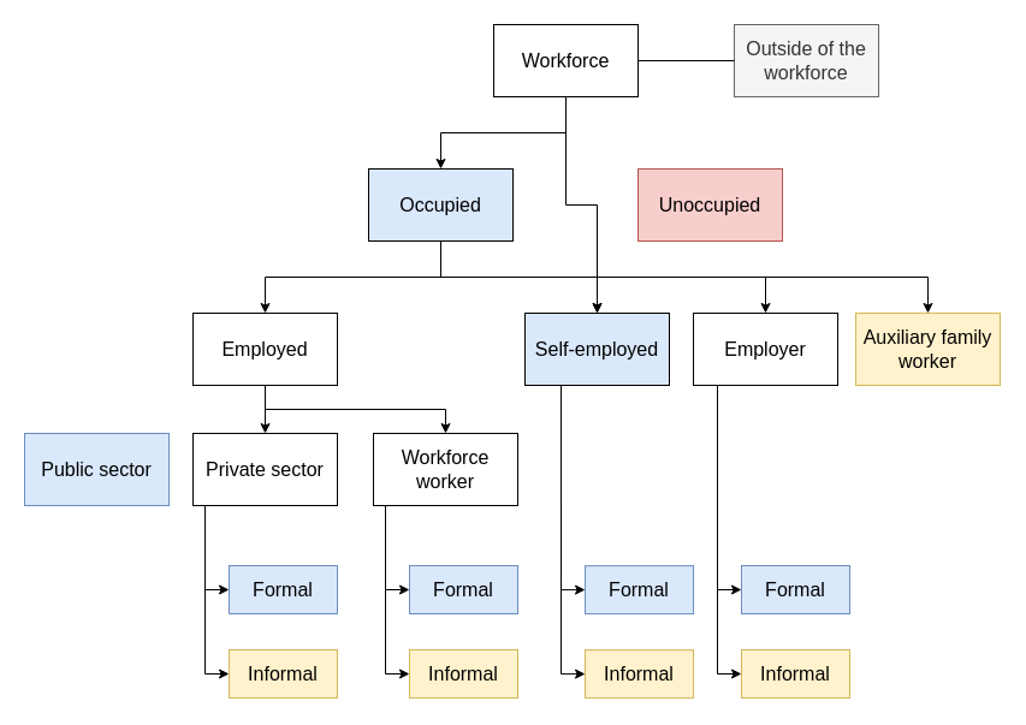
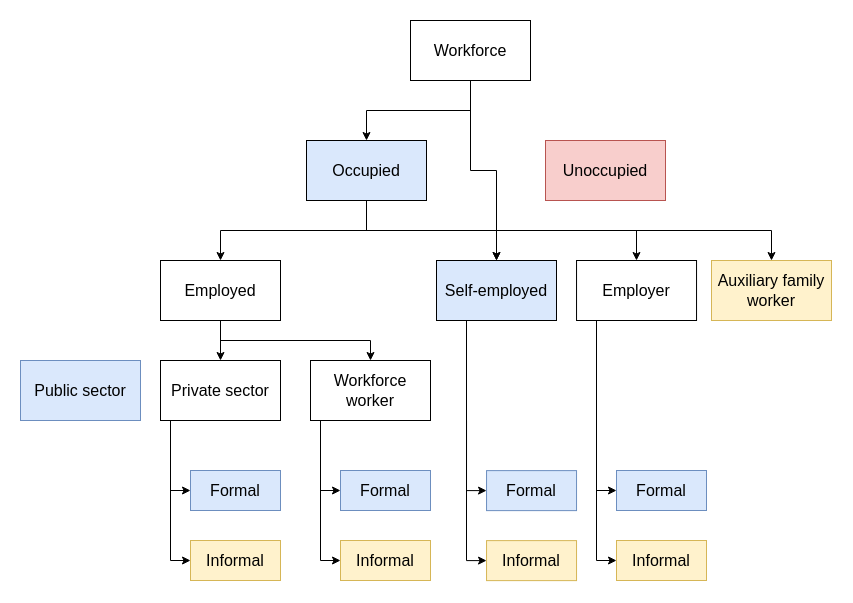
  <mxCell id="0" />
  <mxCell id="1" parent="0" />
  <mxCell id="2" value="" style="edgeStyle=orthogonalEdgeStyle;rounded=0;orthogonalLoop=1;jettySize=auto;html=1;fontSize=16;" parent="1" source="4" target="10" edge="1"><mxGeometry relative="1" as="geometry" /></mxCell>
  <mxCell id="3" value="" style="edgeStyle=orthogonalEdgeStyle;rounded=0;orthogonalLoop=1;jettySize=auto;html=1;fontSize=16;" parent="1" source="4" target="15" edge="1"><mxGeometry relative="1" as="geometry" /></mxCell>
  <mxCell id="4" value="Workforce" style="rounded=0;whiteSpace=wrap;html=1;fontSize=16;" parent="1" vertex="1"><mxGeometry x="410" y="20" width="120" height="60" as="geometry" /></mxCell>
- <mxCell id="5" value="Outside of the workforce" style="whiteSpace=wrap;html=1;rounded=0;fontSize=16;fillColor=#f5f5f5;fontColor=#333333;strokeColor=#666666;" parent="1" vertex="1"><mxGeometry x="610" y="20" width="120" height="60" as="geometry" /></mxCell>
  <mxCell id="6" value="" style="edgeStyle=orthogonalEdgeStyle;rounded=0;orthogonalLoop=1;jettySize=auto;html=1;exitX=0.5;exitY=1;exitDx=0;exitDy=0;fontSize=16;" parent="1" source="10" target="14" edge="1"><mxGeometry relative="1" as="geometry" /></mxCell>
  <mxCell id="7" value="" style="edgeStyle=orthogonalEdgeStyle;rounded=0;orthogonalLoop=1;jettySize=auto;html=1;exitX=0.5;exitY=1;exitDx=0;exitDy=0;fontSize=16;" parent="1" source="10" target="15" edge="1"><mxGeometry relative="1" as="geometry" /></mxCell>
  <mxCell id="8" value="" style="edgeStyle=orthogonalEdgeStyle;rounded=0;orthogonalLoop=1;jettySize=auto;html=1;exitX=0.5;exitY=1;exitDx=0;exitDy=0;fontSize=16;" parent="1" source="10" target="16" edge="1"><mxGeometry relative="1" as="geometry" /></mxCell>
  <mxCell id="9" value="" style="edgeStyle=orthogonalEdgeStyle;rounded=0;orthogonalLoop=1;jettySize=auto;html=1;exitX=0.5;exitY=1;exitDx=0;exitDy=0;fontSize=16;" parent="1" source="10" target="17" edge="1"><mxGeometry relative="1" as="geometry" /></mxCell>
  <mxCell id="10" value="Occupied" style="whiteSpace=wrap;html=1;rounded=0;fontSize=16;fillColor=#dae8fc;" parent="1" vertex="1"><mxGeometry x="306" y="140" width="120" height="60" as="geometry" /></mxCell>
- <mxCell id="11" value="Unoccupied" style="whiteSpace=wrap;html=1;rounded=0;fontSize=16;fillColor=#f8cecc;strokeColor=#b85450;" parent="1" vertex="1"><mxGeometry x="530" y="140" width="120" height="60" as="geometry" /></mxCell>
+ <mxCell id="11" value="Unoccupied" style="whiteSpace=wrap;html=1;rounded=0;fontSize=16;fillColor=#f8cecc;strokeColor=#b85450;" parent="1" vertex="1"><mxGeometry x="545" y="140" width="120" height="60" as="geometry" /></mxCell>
  <mxCell id="12" value="" style="edgeStyle=orthogonalEdgeStyle;rounded=0;orthogonalLoop=1;jettySize=auto;html=1;fontSize=16;" parent="1" source="14" target="19" edge="1"><mxGeometry relative="1" as="geometry" /></mxCell>
  <mxCell id="13" value="" style="edgeStyle=orthogonalEdgeStyle;rounded=0;orthogonalLoop=1;jettySize=auto;html=1;exitX=0.5;exitY=1;exitDx=0;exitDy=0;fontSize=16;" parent="1" source="14" target="20" edge="1"><mxGeometry relative="1" as="geometry" /></mxCell>
  <mxCell id="14" value="Employed" style="whiteSpace=wrap;html=1;rounded=0;fontSize=16;" parent="1" vertex="1"><mxGeometry x="160" y="260" width="120" height="60" as="geometry" /></mxCell>
  <mxCell id="15" value="Self-employed" style="whiteSpace=wrap;html=1;rounded=0;fontSize=16;fillColor=#dae8fc;" parent="1" vertex="1"><mxGeometry x="436" y="260" width="120" height="60" as="geometry" /></mxCell>
  <mxCell id="16" value="Employer" style="whiteSpace=wrap;html=1;rounded=0;fontSize=16;" parent="1" vertex="1"><mxGeometry x="576.04" y="260" width="120" height="60" as="geometry" /></mxCell>
  <mxCell id="17" value="Auxiliary family worker" style="whiteSpace=wrap;html=1;rounded=0;fontSize=16;fillColor=#fff2cc;strokeColor=#d6b656;" parent="1" vertex="1"><mxGeometry x="711" y="260" width="120" height="60" as="geometry" /></mxCell>
  <mxCell id="18" value="Public sector" style="whiteSpace=wrap;html=1;rounded=0;fontSize=16;fillColor=#dae8fc;strokeColor=#6c8ebf;" parent="1" vertex="1"><mxGeometry x="20" y="360" width="120" height="60" as="geometry" /></mxCell>
  <mxCell id="19" value="Private sector" style="whiteSpace=wrap;html=1;rounded=0;fontSize=16;" parent="1" vertex="1"><mxGeometry x="160" y="360" width="120" height="60" as="geometry" /></mxCell>
  <mxCell id="20" value="Workforce worker" style="whiteSpace=wrap;html=1;rounded=0;fontSize=16;" parent="1" vertex="1"><mxGeometry x="310" y="360" width="120" height="60" as="geometry" /></mxCell>
  <mxCell id="21" value="Informal" style="whiteSpace=wrap;html=1;rounded=0;fontSize=16;fillColor=#fff2cc;strokeColor=#d6b656;" parent="1" vertex="1"><mxGeometry x="190" y="540" width="90" height="40" as="geometry" /></mxCell>
  <mxCell id="22" value="Formal" style="whiteSpace=wrap;html=1;rounded=0;fontSize=16;fillColor=#dae8fc;strokeColor=#6c8ebf;" parent="1" vertex="1"><mxGeometry x="190" y="470" width="90" height="40" as="geometry" /></mxCell>
  <mxCell id="23" value="Informal" style="whiteSpace=wrap;html=1;rounded=0;fontSize=16;fillColor=#fff2cc;strokeColor=#d6b656;" parent="1" vertex="1"><mxGeometry x="340" y="540" width="90" height="40" as="geometry" /></mxCell>
  <mxCell id="24" value="Formal" style="whiteSpace=wrap;html=1;rounded=0;fontSize=16;fillColor=#dae8fc;strokeColor=#6c8ebf;" parent="1" vertex="1"><mxGeometry x="340" y="470" width="90" height="40" as="geometry" /></mxCell>
  <mxCell id="25" value="Informal" style="whiteSpace=wrap;html=1;rounded=0;fontSize=16;fillColor=#fff2cc;strokeColor=#d6b656;" parent="1" vertex="1"><mxGeometry x="616" y="540" width="90" height="40" as="geometry" /></mxCell>
  <mxCell id="26" value="Formal" style="whiteSpace=wrap;html=1;rounded=0;fontSize=16;fillColor=#dae8fc;strokeColor=#6c8ebf;" parent="1" vertex="1"><mxGeometry x="616" y="470" width="90" height="40" as="geometry" /></mxCell>
  <mxCell id="27" value="" style="edgeStyle=orthogonalEdgeStyle;rounded=0;orthogonalLoop=1;jettySize=auto;html=1;entryX=0;entryY=0.5;entryDx=0;entryDy=0;fontSize=16;" parent="1" edge="1"><mxGeometry relative="1" as="geometry"><mxPoint x="170" y="420" as="sourcePoint" /><mxPoint x="190" y="560" as="targetPoint" /><Array as="points"><mxPoint x="170" y="560" /></Array></mxGeometry></mxCell>
  <mxCell id="28" value="" style="edgeStyle=orthogonalEdgeStyle;rounded=0;orthogonalLoop=1;jettySize=auto;html=1;entryX=0;entryY=0.5;entryDx=0;entryDy=0;fontSize=16;" parent="1" edge="1"><mxGeometry relative="1" as="geometry"><mxPoint x="170" y="420" as="sourcePoint" /><mxPoint x="190" y="490" as="targetPoint" /><Array as="points"><mxPoint x="170" y="490" /></Array></mxGeometry></mxCell>
  <mxCell id="29" value="" style="edgeStyle=orthogonalEdgeStyle;rounded=0;orthogonalLoop=1;jettySize=auto;html=1;entryX=0;entryY=0.5;entryDx=0;entryDy=0;fontSize=16;" parent="1" edge="1"><mxGeometry relative="1" as="geometry"><mxPoint x="320" y="420" as="sourcePoint" /><mxPoint x="340" y="560" as="targetPoint" /><Array as="points"><mxPoint x="320" y="560" /></Array></mxGeometry></mxCell>
  <mxCell id="30" value="" style="edgeStyle=orthogonalEdgeStyle;rounded=0;orthogonalLoop=1;jettySize=auto;html=1;entryX=0;entryY=0.5;entryDx=0;entryDy=0;fontSize=16;" parent="1" edge="1"><mxGeometry relative="1" as="geometry"><mxPoint x="320" y="420" as="sourcePoint" /><mxPoint x="340" y="490" as="targetPoint" /><Array as="points"><mxPoint x="320" y="490" /></Array></mxGeometry></mxCell>
  <mxCell id="31" value="" style="edgeStyle=orthogonalEdgeStyle;rounded=0;orthogonalLoop=1;jettySize=auto;html=1;entryX=0;entryY=0.5;entryDx=0;entryDy=0;fontSize=16;" parent="1" edge="1"><mxGeometry relative="1" as="geometry"><mxPoint x="596" y="420" as="sourcePoint" /><mxPoint x="616" y="560" as="targetPoint" /><Array as="points"><mxPoint x="596" y="560" /></Array></mxGeometry></mxCell>
  <mxCell id="32" value="" style="edgeStyle=orthogonalEdgeStyle;rounded=0;orthogonalLoop=1;jettySize=auto;html=1;entryX=0;entryY=0.5;entryDx=0;entryDy=0;fontSize=16;" parent="1" edge="1"><mxGeometry relative="1" as="geometry"><mxPoint x="596" y="320" as="sourcePoint" /><mxPoint x="616" y="490" as="targetPoint" /><Array as="points"><mxPoint x="596" y="490" /></Array></mxGeometry></mxCell>
  <mxCell id="33" value="Informal" style="whiteSpace=wrap;html=1;rounded=0;fontSize=16;fillColor=#fff2cc;strokeColor=#d6b656;" parent="1" vertex="1"><mxGeometry x="486.04" y="540.12" width="90" height="40" as="geometry" /></mxCell>
  <mxCell id="34" value="Formal" style="whiteSpace=wrap;html=1;rounded=0;fontSize=16;fillColor=#dae8fc;strokeColor=#6c8ebf;" parent="1" vertex="1"><mxGeometry x="486.04" y="470.12" width="90" height="40" as="geometry" /></mxCell>
  <mxCell id="35" value="" style="edgeStyle=orthogonalEdgeStyle;rounded=0;orthogonalLoop=1;jettySize=auto;html=1;entryX=0;entryY=0.5;entryDx=0;entryDy=0;fontSize=16;" parent="1" edge="1"><mxGeometry relative="1" as="geometry"><mxPoint x="466.04" y="420.12" as="sourcePoint" /><mxPoint x="486.04" y="560.12" as="targetPoint" /><Array as="points"><mxPoint x="466.04" y="560.12" /></Array></mxGeometry></mxCell>
  <mxCell id="36" value="" style="edgeStyle=orthogonalEdgeStyle;rounded=0;orthogonalLoop=1;jettySize=auto;html=1;entryX=0;entryY=0.5;entryDx=0;entryDy=0;exitX=0.083;exitY=0.998;exitDx=0;exitDy=0;exitPerimeter=0;fontSize=16;" parent="1" edge="1"><mxGeometry relative="1" as="geometry"><mxPoint x="466" y="320" as="sourcePoint" /><mxPoint x="486.04" y="490.12" as="targetPoint" /><Array as="points"><mxPoint x="466.04" y="490.12" /></Array></mxGeometry></mxCell>
- <mxCell id="37" value="" style="endArrow=none;html=1;rounded=0;fontSize=16;exitX=1;exitY=0.5;exitDx=0;exitDy=0;entryX=0;entryY=0.5;entryDx=0;entryDy=0;" parent="1" source="4" target="5" edge="1"><mxGeometry width="50" height="50" relative="1" as="geometry"><mxPoint x="454" y="232" as="sourcePoint" /><mxPoint x="504" y="182" as="targetPoint" /></mxGeometry></mxCell>
